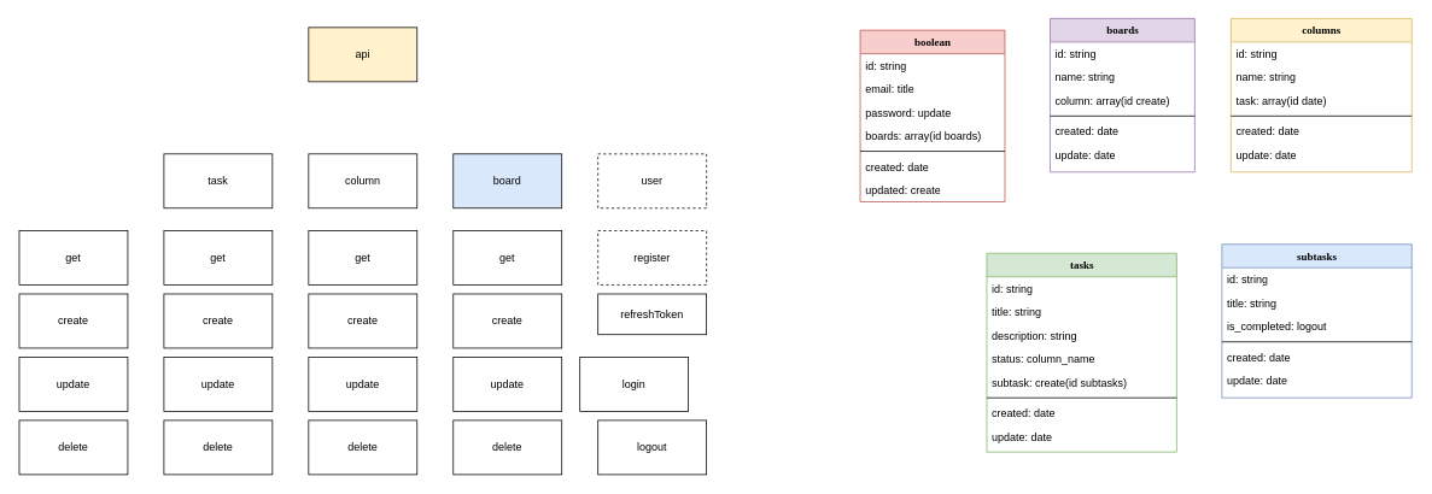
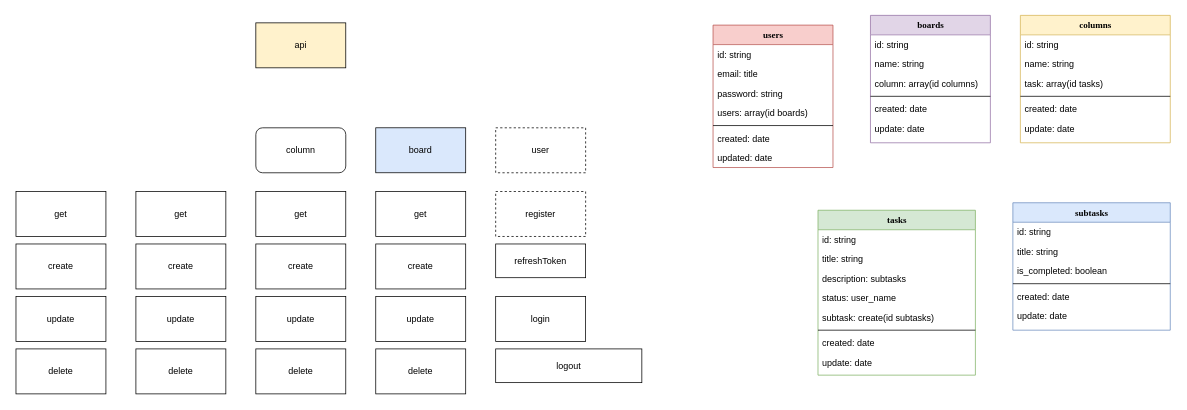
  <mxCell id="0" />
  <mxCell id="1" parent="0" />
- <mxCell id="2" value="boolean" style="swimlane;html=1;fontStyle=1;align=center;verticalAlign=top;childLayout=stackLayout;horizontal=1;startSize=26;horizontalStack=0;resizeParent=1;resizeLast=0;collapsible=1;marginBottom=0;swimlaneFillColor=#ffffff;rounded=0;shadow=0;comic=0;labelBackgroundColor=none;strokeWidth=1;fillColor=#f8cecc;fontFamily=Verdana;fontSize=12;strokeColor=#b85450;" parent="1" vertex="1"><mxGeometry x="950" y="33" width="160" height="190" as="geometry" /></mxCell>
+ <mxCell id="2" value="users" style="swimlane;html=1;fontStyle=1;align=center;verticalAlign=top;childLayout=stackLayout;horizontal=1;startSize=26;horizontalStack=0;resizeParent=1;resizeLast=0;collapsible=1;marginBottom=0;swimlaneFillColor=#ffffff;rounded=0;shadow=0;comic=0;labelBackgroundColor=none;strokeWidth=1;fillColor=#f8cecc;fontFamily=Verdana;fontSize=12;strokeColor=#b85450;" parent="1" vertex="1"><mxGeometry x="950" y="33" width="160" height="190" as="geometry" /></mxCell>
  <mxCell id="3" value="id: string" style="text;html=1;strokeColor=none;fillColor=none;align=left;verticalAlign=top;spacingLeft=4;spacingRight=4;whiteSpace=wrap;overflow=hidden;rotatable=0;points=[[0,0.5],[1,0.5]];portConstraint=eastwest;" parent="2" vertex="1"><mxGeometry y="26" width="160" height="26" as="geometry" /></mxCell>
  <mxCell id="4" value="email: title" style="text;html=1;strokeColor=none;fillColor=none;align=left;verticalAlign=top;spacingLeft=4;spacingRight=4;whiteSpace=wrap;overflow=hidden;rotatable=0;points=[[0,0.5],[1,0.5]];portConstraint=eastwest;" parent="2" vertex="1"><mxGeometry y="52" width="160" height="26" as="geometry" /></mxCell>
- <mxCell id="5" value="password: update" style="text;html=1;strokeColor=none;fillColor=none;align=left;verticalAlign=top;spacingLeft=4;spacingRight=4;whiteSpace=wrap;overflow=hidden;rotatable=0;points=[[0,0.5],[1,0.5]];portConstraint=eastwest;" parent="2" vertex="1"><mxGeometry y="78" width="160" height="26" as="geometry" /></mxCell>
- <mxCell id="6" value="boards: array(id boards)&amp;nbsp;" style="text;html=1;strokeColor=none;fillColor=none;align=left;verticalAlign=top;spacingLeft=4;spacingRight=4;whiteSpace=wrap;overflow=hidden;rotatable=0;points=[[0,0.5],[1,0.5]];portConstraint=eastwest;" vertex="1" parent="2"><mxGeometry y="104" width="160" height="26" as="geometry" /></mxCell>
+ <mxCell id="5" value="password: string" style="text;html=1;strokeColor=none;fillColor=none;align=left;verticalAlign=top;spacingLeft=4;spacingRight=4;whiteSpace=wrap;overflow=hidden;rotatable=0;points=[[0,0.5],[1,0.5]];portConstraint=eastwest;" parent="2" vertex="1"><mxGeometry y="78" width="160" height="26" as="geometry" /></mxCell>
+ <mxCell id="6" value="users: array(id boards)&amp;nbsp;" style="text;html=1;strokeColor=none;fillColor=none;align=left;verticalAlign=top;spacingLeft=4;spacingRight=4;whiteSpace=wrap;overflow=hidden;rotatable=0;points=[[0,0.5],[1,0.5]];portConstraint=eastwest;" vertex="1" parent="2"><mxGeometry y="104" width="160" height="26" as="geometry" /></mxCell>
  <mxCell id="7" value="" style="line;html=1;strokeWidth=1;fillColor=none;align=left;verticalAlign=middle;spacingTop=-1;spacingLeft=3;spacingRight=3;rotatable=0;labelPosition=right;points=[];portConstraint=eastwest;" parent="2" vertex="1"><mxGeometry y="130" width="160" height="8" as="geometry" /></mxCell>
  <mxCell id="8" value="created: date" style="text;html=1;strokeColor=none;fillColor=none;align=left;verticalAlign=top;spacingLeft=4;spacingRight=4;whiteSpace=wrap;overflow=hidden;rotatable=0;points=[[0,0.5],[1,0.5]];portConstraint=eastwest;" parent="2" vertex="1"><mxGeometry y="138" width="160" height="26" as="geometry" /></mxCell>
- <mxCell id="9" value="updated: create" style="text;html=1;strokeColor=none;fillColor=none;align=left;verticalAlign=top;spacingLeft=4;spacingRight=4;whiteSpace=wrap;overflow=hidden;rotatable=0;points=[[0,0.5],[1,0.5]];portConstraint=eastwest;" parent="2" vertex="1"><mxGeometry y="164" width="160" height="26" as="geometry" /></mxCell>
+ <mxCell id="9" value="updated: date" style="text;html=1;strokeColor=none;fillColor=none;align=left;verticalAlign=top;spacingLeft=4;spacingRight=4;whiteSpace=wrap;overflow=hidden;rotatable=0;points=[[0,0.5],[1,0.5]];portConstraint=eastwest;" parent="2" vertex="1"><mxGeometry y="164" width="160" height="26" as="geometry" /></mxCell>
  <mxCell id="10" value="boards" style="swimlane;html=1;fontStyle=1;align=center;verticalAlign=top;childLayout=stackLayout;horizontal=1;startSize=26;horizontalStack=0;resizeParent=1;resizeLast=0;collapsible=1;marginBottom=0;swimlaneFillColor=#ffffff;rounded=0;shadow=0;comic=0;labelBackgroundColor=none;strokeWidth=1;fillColor=#e1d5e7;fontFamily=Verdana;fontSize=12;strokeColor=#9673a6;" parent="1" vertex="1"><mxGeometry x="1160" y="20" width="160" height="170" as="geometry" /></mxCell>
  <mxCell id="11" value="id: string" style="text;html=1;strokeColor=none;fillColor=none;align=left;verticalAlign=top;spacingLeft=4;spacingRight=4;whiteSpace=wrap;overflow=hidden;rotatable=0;points=[[0,0.5],[1,0.5]];portConstraint=eastwest;" parent="10" vertex="1"><mxGeometry y="26" width="160" height="26" as="geometry" /></mxCell>
  <mxCell id="12" value="name: string" style="text;html=1;strokeColor=none;fillColor=none;align=left;verticalAlign=top;spacingLeft=4;spacingRight=4;whiteSpace=wrap;overflow=hidden;rotatable=0;points=[[0,0.5],[1,0.5]];portConstraint=eastwest;" parent="10" vertex="1"><mxGeometry y="52" width="160" height="26" as="geometry" /></mxCell>
- <mxCell id="13" value="column: array(id create)&amp;nbsp;" style="text;html=1;strokeColor=none;fillColor=none;align=left;verticalAlign=top;spacingLeft=4;spacingRight=4;whiteSpace=wrap;overflow=hidden;rotatable=0;points=[[0,0.5],[1,0.5]];portConstraint=eastwest;" parent="10" vertex="1"><mxGeometry y="78" width="160" height="26" as="geometry" /></mxCell>
+ <mxCell id="13" value="column: array(id columns)&amp;nbsp;" style="text;html=1;strokeColor=none;fillColor=none;align=left;verticalAlign=top;spacingLeft=4;spacingRight=4;whiteSpace=wrap;overflow=hidden;rotatable=0;points=[[0,0.5],[1,0.5]];portConstraint=eastwest;" parent="10" vertex="1"><mxGeometry y="78" width="160" height="26" as="geometry" /></mxCell>
  <mxCell id="14" value="" style="line;html=1;strokeWidth=1;fillColor=none;align=left;verticalAlign=middle;spacingTop=-1;spacingLeft=3;spacingRight=3;rotatable=0;labelPosition=right;points=[];portConstraint=eastwest;" parent="10" vertex="1"><mxGeometry y="104" width="160" height="8" as="geometry" /></mxCell>
  <mxCell id="15" value="created: date" style="text;html=1;strokeColor=none;fillColor=none;align=left;verticalAlign=top;spacingLeft=4;spacingRight=4;whiteSpace=wrap;overflow=hidden;rotatable=0;points=[[0,0.5],[1,0.5]];portConstraint=eastwest;" parent="10" vertex="1"><mxGeometry y="112" width="160" height="26" as="geometry" /></mxCell>
  <mxCell id="16" value="update: date" style="text;html=1;strokeColor=none;fillColor=none;align=left;verticalAlign=top;spacingLeft=4;spacingRight=4;whiteSpace=wrap;overflow=hidden;rotatable=0;points=[[0,0.5],[1,0.5]];portConstraint=eastwest;" parent="10" vertex="1"><mxGeometry y="138" width="160" height="26" as="geometry" /></mxCell>
  <mxCell id="17" value="columns" style="swimlane;html=1;fontStyle=1;align=center;verticalAlign=top;childLayout=stackLayout;horizontal=1;startSize=26;horizontalStack=0;resizeParent=1;resizeLast=0;collapsible=1;marginBottom=0;swimlaneFillColor=#ffffff;rounded=0;shadow=0;comic=0;labelBackgroundColor=none;strokeWidth=1;fillColor=#fff2cc;fontFamily=Verdana;fontSize=12;strokeColor=#d6b656;" parent="1" vertex="1"><mxGeometry x="1360" y="20" width="200" height="170" as="geometry" /></mxCell>
  <mxCell id="18" value="id: string" style="text;html=1;strokeColor=none;fillColor=none;align=left;verticalAlign=top;spacingLeft=4;spacingRight=4;whiteSpace=wrap;overflow=hidden;rotatable=0;points=[[0,0.5],[1,0.5]];portConstraint=eastwest;" parent="17" vertex="1"><mxGeometry y="26" width="200" height="26" as="geometry" /></mxCell>
  <mxCell id="19" value="name: string" style="text;html=1;strokeColor=none;fillColor=none;align=left;verticalAlign=top;spacingLeft=4;spacingRight=4;whiteSpace=wrap;overflow=hidden;rotatable=0;points=[[0,0.5],[1,0.5]];portConstraint=eastwest;" parent="17" vertex="1"><mxGeometry y="52" width="200" height="26" as="geometry" /></mxCell>
- <mxCell id="20" value="task: array(id date)&amp;nbsp;" style="text;html=1;strokeColor=none;fillColor=none;align=left;verticalAlign=top;spacingLeft=4;spacingRight=4;whiteSpace=wrap;overflow=hidden;rotatable=0;points=[[0,0.5],[1,0.5]];portConstraint=eastwest;" parent="17" vertex="1"><mxGeometry y="78" width="200" height="26" as="geometry" /></mxCell>
+ <mxCell id="20" value="task: array(id tasks)&amp;nbsp;" style="text;html=1;strokeColor=none;fillColor=none;align=left;verticalAlign=top;spacingLeft=4;spacingRight=4;whiteSpace=wrap;overflow=hidden;rotatable=0;points=[[0,0.5],[1,0.5]];portConstraint=eastwest;" parent="17" vertex="1"><mxGeometry y="78" width="200" height="26" as="geometry" /></mxCell>
  <mxCell id="21" value="" style="line;html=1;strokeWidth=1;fillColor=none;align=left;verticalAlign=middle;spacingTop=-1;spacingLeft=3;spacingRight=3;rotatable=0;labelPosition=right;points=[];portConstraint=eastwest;" parent="17" vertex="1"><mxGeometry y="104" width="200" height="8" as="geometry" /></mxCell>
  <mxCell id="22" value="created: date" style="text;html=1;strokeColor=none;fillColor=none;align=left;verticalAlign=top;spacingLeft=4;spacingRight=4;whiteSpace=wrap;overflow=hidden;rotatable=0;points=[[0,0.5],[1,0.5]];portConstraint=eastwest;" parent="17" vertex="1"><mxGeometry y="112" width="200" height="26" as="geometry" /></mxCell>
  <mxCell id="23" value="update: date" style="text;html=1;strokeColor=none;fillColor=none;align=left;verticalAlign=top;spacingLeft=4;spacingRight=4;whiteSpace=wrap;overflow=hidden;rotatable=0;points=[[0,0.5],[1,0.5]];portConstraint=eastwest;" parent="17" vertex="1"><mxGeometry y="138" width="200" height="26" as="geometry" /></mxCell>
  <mxCell id="24" value="tasks" style="swimlane;html=1;fontStyle=1;align=center;verticalAlign=top;childLayout=stackLayout;horizontal=1;startSize=26;horizontalStack=0;resizeParent=1;resizeLast=0;collapsible=1;marginBottom=0;swimlaneFillColor=#ffffff;rounded=0;shadow=0;comic=0;labelBackgroundColor=none;strokeWidth=1;fillColor=#d5e8d4;fontFamily=Verdana;fontSize=12;strokeColor=#82b366;" vertex="1" parent="1"><mxGeometry x="1090" y="280" width="210" height="220" as="geometry" /></mxCell>
  <mxCell id="25" value="id: string" style="text;html=1;strokeColor=none;fillColor=none;align=left;verticalAlign=top;spacingLeft=4;spacingRight=4;whiteSpace=wrap;overflow=hidden;rotatable=0;points=[[0,0.5],[1,0.5]];portConstraint=eastwest;" vertex="1" parent="24"><mxGeometry y="26" width="210" height="26" as="geometry" /></mxCell>
  <mxCell id="26" value="title: string" style="text;html=1;strokeColor=none;fillColor=none;align=left;verticalAlign=top;spacingLeft=4;spacingRight=4;whiteSpace=wrap;overflow=hidden;rotatable=0;points=[[0,0.5],[1,0.5]];portConstraint=eastwest;" vertex="1" parent="24"><mxGeometry y="52" width="210" height="26" as="geometry" /></mxCell>
- <mxCell id="27" value="description: string" style="text;html=1;strokeColor=none;fillColor=none;align=left;verticalAlign=top;spacingLeft=4;spacingRight=4;whiteSpace=wrap;overflow=hidden;rotatable=0;points=[[0,0.5],[1,0.5]];portConstraint=eastwest;" vertex="1" parent="24"><mxGeometry y="78" width="210" height="26" as="geometry" /></mxCell>
- <mxCell id="28" value="status: column_name" style="text;html=1;strokeColor=none;fillColor=none;align=left;verticalAlign=top;spacingLeft=4;spacingRight=4;whiteSpace=wrap;overflow=hidden;rotatable=0;points=[[0,0.5],[1,0.5]];portConstraint=eastwest;" vertex="1" parent="24"><mxGeometry y="104" width="210" height="26" as="geometry" /></mxCell>
+ <mxCell id="27" value="description: subtasks" style="text;html=1;strokeColor=none;fillColor=none;align=left;verticalAlign=top;spacingLeft=4;spacingRight=4;whiteSpace=wrap;overflow=hidden;rotatable=0;points=[[0,0.5],[1,0.5]];portConstraint=eastwest;" vertex="1" parent="24"><mxGeometry y="78" width="210" height="26" as="geometry" /></mxCell>
+ <mxCell id="28" value="status: user_name" style="text;html=1;strokeColor=none;fillColor=none;align=left;verticalAlign=top;spacingLeft=4;spacingRight=4;whiteSpace=wrap;overflow=hidden;rotatable=0;points=[[0,0.5],[1,0.5]];portConstraint=eastwest;" vertex="1" parent="24"><mxGeometry y="104" width="210" height="26" as="geometry" /></mxCell>
  <mxCell id="29" value="subtask: create(id subtasks)&amp;nbsp;" style="text;html=1;strokeColor=none;fillColor=none;align=left;verticalAlign=top;spacingLeft=4;spacingRight=4;whiteSpace=wrap;overflow=hidden;rotatable=0;points=[[0,0.5],[1,0.5]];portConstraint=eastwest;" vertex="1" parent="24"><mxGeometry y="130" width="210" height="26" as="geometry" /></mxCell>
  <mxCell id="30" value="" style="line;html=1;strokeWidth=1;fillColor=none;align=left;verticalAlign=middle;spacingTop=-1;spacingLeft=3;spacingRight=3;rotatable=0;labelPosition=right;points=[];portConstraint=eastwest;" vertex="1" parent="24"><mxGeometry y="156" width="210" height="8" as="geometry" /></mxCell>
  <mxCell id="31" value="created: date" style="text;html=1;strokeColor=none;fillColor=none;align=left;verticalAlign=top;spacingLeft=4;spacingRight=4;whiteSpace=wrap;overflow=hidden;rotatable=0;points=[[0,0.5],[1,0.5]];portConstraint=eastwest;" vertex="1" parent="24"><mxGeometry y="164" width="210" height="26" as="geometry" /></mxCell>
  <mxCell id="32" value="update: date" style="text;html=1;strokeColor=none;fillColor=none;align=left;verticalAlign=top;spacingLeft=4;spacingRight=4;whiteSpace=wrap;overflow=hidden;rotatable=0;points=[[0,0.5],[1,0.5]];portConstraint=eastwest;" vertex="1" parent="24"><mxGeometry y="190" width="210" height="26" as="geometry" /></mxCell>
  <mxCell id="33" value="subtasks" style="swimlane;html=1;fontStyle=1;align=center;verticalAlign=top;childLayout=stackLayout;horizontal=1;startSize=26;horizontalStack=0;resizeParent=1;resizeLast=0;collapsible=1;marginBottom=0;swimlaneFillColor=#ffffff;rounded=0;shadow=0;comic=0;labelBackgroundColor=none;strokeWidth=1;fillColor=#dae8fc;fontFamily=Verdana;fontSize=12;strokeColor=#6c8ebf;" vertex="1" parent="1"><mxGeometry x="1350" y="270" width="210" height="170" as="geometry" /></mxCell>
  <mxCell id="34" value="id: string" style="text;html=1;strokeColor=none;fillColor=none;align=left;verticalAlign=top;spacingLeft=4;spacingRight=4;whiteSpace=wrap;overflow=hidden;rotatable=0;points=[[0,0.5],[1,0.5]];portConstraint=eastwest;" vertex="1" parent="33"><mxGeometry y="26" width="210" height="26" as="geometry" /></mxCell>
  <mxCell id="35" value="title: string" style="text;html=1;strokeColor=none;fillColor=none;align=left;verticalAlign=top;spacingLeft=4;spacingRight=4;whiteSpace=wrap;overflow=hidden;rotatable=0;points=[[0,0.5],[1,0.5]];portConstraint=eastwest;" vertex="1" parent="33"><mxGeometry y="52" width="210" height="26" as="geometry" /></mxCell>
- <mxCell id="36" value="is_completed: logout" style="text;html=1;strokeColor=none;fillColor=none;align=left;verticalAlign=top;spacingLeft=4;spacingRight=4;whiteSpace=wrap;overflow=hidden;rotatable=0;points=[[0,0.5],[1,0.5]];portConstraint=eastwest;" vertex="1" parent="33"><mxGeometry y="78" width="210" height="26" as="geometry" /></mxCell>
+ <mxCell id="36" value="is_completed: boolean" style="text;html=1;strokeColor=none;fillColor=none;align=left;verticalAlign=top;spacingLeft=4;spacingRight=4;whiteSpace=wrap;overflow=hidden;rotatable=0;points=[[0,0.5],[1,0.5]];portConstraint=eastwest;" vertex="1" parent="33"><mxGeometry y="78" width="210" height="26" as="geometry" /></mxCell>
  <mxCell id="37" value="" style="line;html=1;strokeWidth=1;fillColor=none;align=left;verticalAlign=middle;spacingTop=-1;spacingLeft=3;spacingRight=3;rotatable=0;labelPosition=right;points=[];portConstraint=eastwest;" vertex="1" parent="33"><mxGeometry y="104" width="210" height="8" as="geometry" /></mxCell>
  <mxCell id="38" value="created: date" style="text;html=1;strokeColor=none;fillColor=none;align=left;verticalAlign=top;spacingLeft=4;spacingRight=4;whiteSpace=wrap;overflow=hidden;rotatable=0;points=[[0,0.5],[1,0.5]];portConstraint=eastwest;" vertex="1" parent="33"><mxGeometry y="112" width="210" height="26" as="geometry" /></mxCell>
  <mxCell id="39" value="update: date" style="text;html=1;strokeColor=none;fillColor=none;align=left;verticalAlign=top;spacingLeft=4;spacingRight=4;whiteSpace=wrap;overflow=hidden;rotatable=0;points=[[0,0.5],[1,0.5]];portConstraint=eastwest;" vertex="1" parent="33"><mxGeometry y="138" width="210" height="26" as="geometry" /></mxCell>
  <mxCell id="40" value="user" style="rounded=0;whiteSpace=wrap;html=1;dashed=1;" vertex="1" parent="1"><mxGeometry x="660" y="170" width="120" height="60" as="geometry" /></mxCell>
  <mxCell id="41" value="api" style="rounded=0;whiteSpace=wrap;html=1;fillColor=#fff2cc;" vertex="1" parent="1"><mxGeometry x="340" y="30" width="120" height="60" as="geometry" /></mxCell>
  <mxCell id="42" value="board" style="rounded=0;whiteSpace=wrap;html=1;fillColor=#dae8fc;" vertex="1" parent="1"><mxGeometry x="500" y="170" width="120" height="60" as="geometry" /></mxCell>
  <mxCell id="43" value="register" style="rounded=0;whiteSpace=wrap;html=1;dashed=1;" vertex="1" parent="1"><mxGeometry x="660" y="255" width="120" height="60" as="geometry" /></mxCell>
- <mxCell id="44" value="login" style="rounded=0;whiteSpace=wrap;html=1;" vertex="1" parent="1"><mxGeometry x="640" y="395" width="120" height="60" as="geometry" /></mxCell>
+ <mxCell id="44" value="login" style="rounded=0;whiteSpace=wrap;html=1;" vertex="1" parent="1"><mxGeometry x="660" y="395" width="120" height="60" as="geometry" /></mxCell>
  <mxCell id="45" value="get" style="rounded=0;whiteSpace=wrap;html=1;" vertex="1" parent="1"><mxGeometry x="500" y="255" width="120" height="60" as="geometry" /></mxCell>
- <mxCell id="46" value="logout" style="rounded=0;whiteSpace=wrap;html=1;" vertex="1" parent="1"><mxGeometry x="660" y="465" width="120" height="60" as="geometry" /></mxCell>
+ <mxCell id="46" value="logout" style="rounded=0;whiteSpace=wrap;html=1;" vertex="1" parent="1"><mxGeometry x="660" y="465" width="195" height="45" as="geometry" /></mxCell>
  <mxCell id="47" value="refreshToken" style="rounded=0;whiteSpace=wrap;html=1;" vertex="1" parent="1"><mxGeometry x="660" y="325" width="120" height="45" as="geometry" /></mxCell>
  <mxCell id="48" value="create" style="rounded=0;whiteSpace=wrap;html=1;" vertex="1" parent="1"><mxGeometry x="500" y="325" width="120" height="60" as="geometry" /></mxCell>
  <mxCell id="49" value="update" style="rounded=0;whiteSpace=wrap;html=1;" vertex="1" parent="1"><mxGeometry x="500" y="395" width="120" height="60" as="geometry" /></mxCell>
  <mxCell id="50" value="delete" style="rounded=0;whiteSpace=wrap;html=1;" vertex="1" parent="1"><mxGeometry x="500" y="465" width="120" height="60" as="geometry" /></mxCell>
- <mxCell id="51" value="column" style="rounded=0;whiteSpace=wrap;html=1;" vertex="1" parent="1"><mxGeometry x="340" y="170" width="120" height="60" as="geometry" /></mxCell>
+ <mxCell id="51" value="column" style="whiteSpace=wrap;html=1;rounded=1;" vertex="1" parent="1"><mxGeometry x="340" y="170" width="120" height="60" as="geometry" /></mxCell>
  <mxCell id="52" value="get" style="rounded=0;whiteSpace=wrap;html=1;" vertex="1" parent="1"><mxGeometry x="340" y="255" width="120" height="60" as="geometry" /></mxCell>
  <mxCell id="53" value="create" style="rounded=0;whiteSpace=wrap;html=1;" vertex="1" parent="1"><mxGeometry x="340" y="325" width="120" height="60" as="geometry" /></mxCell>
  <mxCell id="54" value="update" style="rounded=0;whiteSpace=wrap;html=1;" vertex="1" parent="1"><mxGeometry x="340" y="395" width="120" height="60" as="geometry" /></mxCell>
  <mxCell id="55" value="delete" style="rounded=0;whiteSpace=wrap;html=1;" vertex="1" parent="1"><mxGeometry x="340" y="465" width="120" height="60" as="geometry" /></mxCell>
- <mxCell id="56" value="task" style="rounded=0;whiteSpace=wrap;html=1;" vertex="1" parent="1"><mxGeometry x="180" y="170" width="120" height="60" as="geometry" /></mxCell>
  <mxCell id="57" value="get" style="rounded=0;whiteSpace=wrap;html=1;" vertex="1" parent="1"><mxGeometry x="180" y="255" width="120" height="60" as="geometry" /></mxCell>
  <mxCell id="58" value="create" style="rounded=0;whiteSpace=wrap;html=1;" vertex="1" parent="1"><mxGeometry x="180" y="325" width="120" height="60" as="geometry" /></mxCell>
  <mxCell id="59" value="update" style="rounded=0;whiteSpace=wrap;html=1;" vertex="1" parent="1"><mxGeometry x="180" y="395" width="120" height="60" as="geometry" /></mxCell>
  <mxCell id="60" value="delete" style="rounded=0;whiteSpace=wrap;html=1;" vertex="1" parent="1"><mxGeometry x="180" y="465" width="120" height="60" as="geometry" /></mxCell>
  <mxCell id="61" value="get" style="rounded=0;whiteSpace=wrap;html=1;" vertex="1" parent="1"><mxGeometry x="20" y="255" width="120" height="60" as="geometry" /></mxCell>
  <mxCell id="62" value="create" style="rounded=0;whiteSpace=wrap;html=1;" vertex="1" parent="1"><mxGeometry x="20" y="325" width="120" height="60" as="geometry" /></mxCell>
  <mxCell id="63" value="update" style="rounded=0;whiteSpace=wrap;html=1;" vertex="1" parent="1"><mxGeometry x="20" y="395" width="120" height="60" as="geometry" /></mxCell>
  <mxCell id="64" value="delete" style="rounded=0;whiteSpace=wrap;html=1;" vertex="1" parent="1"><mxGeometry x="20" y="465" width="120" height="60" as="geometry" /></mxCell>
